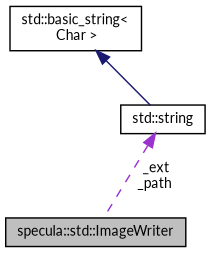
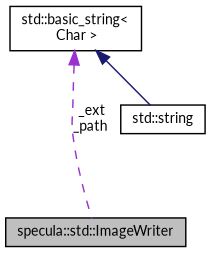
  digraph {
    fontname=Lato
    node [color=black fontname=Lato fontsize=10 shape=record]
    edge [dir=back fontname=Lato fontsize=10 labelfontname=Iosevka labelfontsize=10]
    n1 [fillcolor=grey75 fontcolor=black height=0.2 label="specula::std::ImageWriter" style=filled width=0.4]
    n2 [height=0.2 label="std::string" width=0.4]
    n3 [height=0.2 label="std::basic_string\<\l Char \>" width=0.4]
-   n2 -> n1 [color=darkorchid3 label=" _ext\n_path" style=dashed]
+   n3 -> n1 [color=darkorchid3 label=" _ext\n_path" style=dashed]
    n3 -> n2 [color=midnightblue style=solid]
  }
